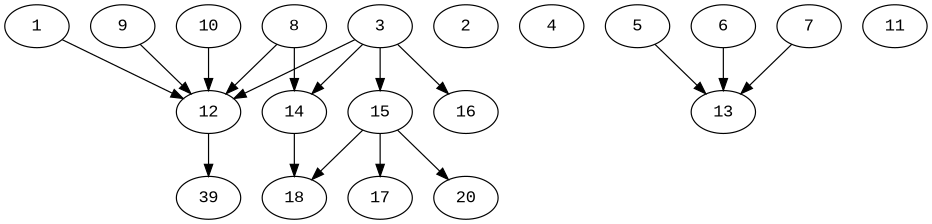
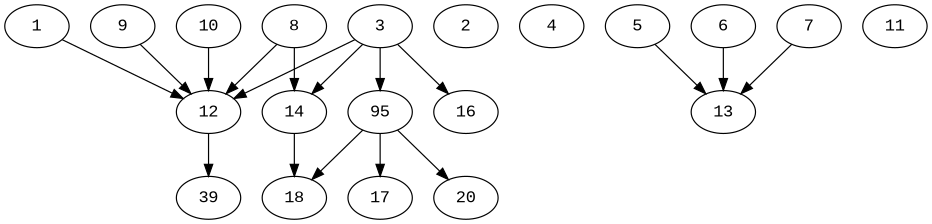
  digraph {
    fontname="Liberation Mono"
    node [alpha=0.01 fontname="Liberation Mono"]
    edge [fontname="Liberation Mono"]
    1 [alpha=0.19 expect_size=51714048]
    12 [alpha=0.04 expect_size=22648832]
    n3 [expect_size=42544128 label=39]
    2 [alpha=0.11 expect_size=7187456]
    3 [alpha=0.09 expect_size=8250368]
    14 [alpha=0.05 expect_size=24720384]
-   15 [alpha=0.19 expect_size=47550464]
+   15 [alpha=0.19 expect_size=47550464 label=95]
    16 [alpha=0.15 expect_size=30214144]
    18 [alpha=0.15 expect_size=49088512]
    17 [expect_size=32967680]
    20 [alpha=0.06 expect_size=19580928]
    4 [alpha=0.10 expect_size=26022912]
    5 [alpha=0.13 expect_size=44886016]
    13 [alpha=0.07 expect_size=49543168]
    6 [expect_size=26731520]
    7 [alpha=0.07 expect_size=42807296]
    8 [alpha=0.17 expect_size=27974656]
    9 [alpha=0.10 expect_size=46210048]
    10 [alpha=0.10 expect_size=12264448]
    11 [alpha=0.17 expect_size=24916992]
    1 -> 12
    12 -> n3
    3 -> 12
    3 -> 14
    3 -> 15
    3 -> 16
    14 -> 18
    15 -> 18
    15 -> 17
    15 -> 20
    5 -> 13
    6 -> 13
    7 -> 13
    8 -> 12
    8 -> 14
    9 -> 12
    10 -> 12
  }
